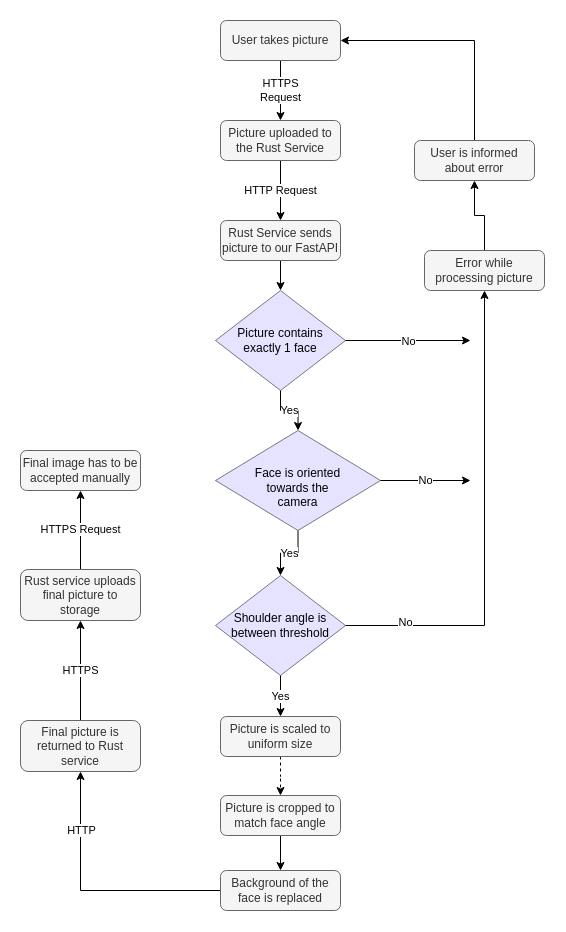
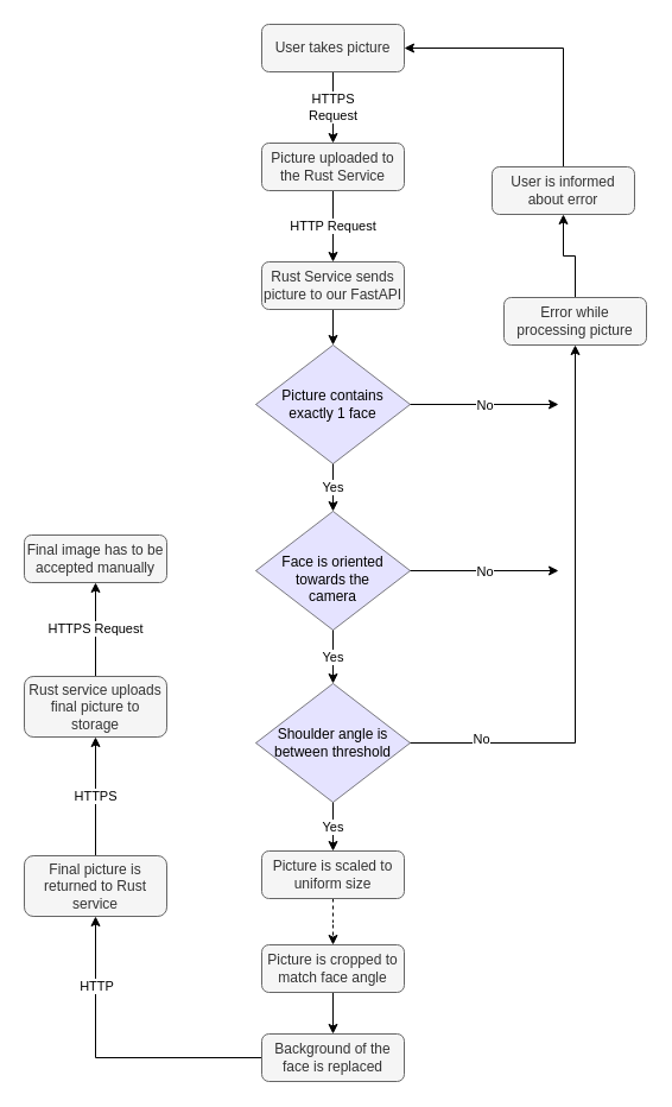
  <mxCell id="0" />
  <mxCell id="1" parent="0" />
  <mxCell id="2" value="HTTPS&lt;br&gt;Request" style="edgeStyle=orthogonalEdgeStyle;rounded=0;orthogonalLoop=1;jettySize=auto;html=1;entryX=0.5;entryY=0;entryDx=0;entryDy=0;" parent="1" source="3" target="5" edge="1"><mxGeometry relative="1" as="geometry"><mxPoint as="offset" /></mxGeometry></mxCell>
  <mxCell id="3" value="User takes picture" style="rounded=1;whiteSpace=wrap;html=1;fontSize=12;glass=0;strokeWidth=1;shadow=0;fillColor=#f5f5f5;fontColor=#333333;strokeColor=#666666;" parent="1" vertex="1"><mxGeometry x="220" y="20" width="120" height="40" as="geometry" /></mxCell>
  <mxCell id="4" value="HTTP Request" style="edgeStyle=orthogonalEdgeStyle;rounded=0;orthogonalLoop=1;jettySize=auto;html=1;entryX=0.5;entryY=0;entryDx=0;entryDy=0;" parent="1" source="5" target="7" edge="1"><mxGeometry relative="1" as="geometry" /></mxCell>
  <mxCell id="5" value="Picture uploaded to the Rust Service" style="rounded=1;whiteSpace=wrap;html=1;fontSize=12;glass=0;strokeWidth=1;shadow=0;fillColor=#f5f5f5;fontColor=#333333;strokeColor=#666666;" parent="1" vertex="1"><mxGeometry x="220" y="120" width="120" height="40" as="geometry" /></mxCell>
  <mxCell id="6" style="edgeStyle=orthogonalEdgeStyle;rounded=0;orthogonalLoop=1;jettySize=auto;html=1;entryX=0.5;entryY=0;entryDx=0;entryDy=0;" parent="1" source="7" target="10" edge="1"><mxGeometry relative="1" as="geometry" /></mxCell>
  <mxCell id="7" value="Rust Service sends picture to our FastAPI" style="rounded=1;whiteSpace=wrap;html=1;fontSize=12;glass=0;strokeWidth=1;shadow=0;fillColor=#f5f5f5;fontColor=#333333;strokeColor=#666666;" parent="1" vertex="1"><mxGeometry x="220" y="220" width="120" height="40" as="geometry" /></mxCell>
  <mxCell id="8" value="Yes" style="edgeStyle=orthogonalEdgeStyle;rounded=0;orthogonalLoop=1;jettySize=auto;html=1;entryX=0.5;entryY=0;entryDx=0;entryDy=0;" parent="1" source="10" target="17" edge="1"><mxGeometry relative="1" as="geometry" /></mxCell>
  <mxCell id="9" value="No" style="edgeStyle=orthogonalEdgeStyle;rounded=0;orthogonalLoop=1;jettySize=auto;html=1;" parent="1" source="10" edge="1"><mxGeometry relative="1" as="geometry"><mxPoint x="470" y="340" as="targetPoint" /></mxGeometry></mxCell>
  <mxCell id="10" value="Picture contains &lt;br&gt;exactly 1 face" style="rhombus;whiteSpace=wrap;html=1;fillColor=#cbc7ff;opacity=50;" parent="1" vertex="1"><mxGeometry x="215" y="290" width="130" height="100" as="geometry" /></mxCell>
  <mxCell id="11" style="edgeStyle=orthogonalEdgeStyle;rounded=0;orthogonalLoop=1;jettySize=auto;html=1;entryX=0.5;entryY=1;entryDx=0;entryDy=0;" parent="1" source="12" target="14" edge="1"><mxGeometry relative="1" as="geometry" /></mxCell>
  <mxCell id="12" value="Error while processing picture" style="rounded=1;whiteSpace=wrap;html=1;fontSize=12;glass=0;strokeWidth=1;shadow=0;fillColor=#f5f5f5;fontColor=#333333;strokeColor=#666666;" parent="1" vertex="1"><mxGeometry x="424" y="250" width="120" height="40" as="geometry" /></mxCell>
  <mxCell id="13" style="edgeStyle=orthogonalEdgeStyle;rounded=0;orthogonalLoop=1;jettySize=auto;html=1;entryX=1;entryY=0.5;entryDx=0;entryDy=0;exitX=0.5;exitY=0;exitDx=0;exitDy=0;" parent="1" source="14" target="3" edge="1"><mxGeometry relative="1" as="geometry"><Array as="points"><mxPoint x="474" y="40" /></Array></mxGeometry></mxCell>
  <mxCell id="14" value="User is informed about error" style="rounded=1;whiteSpace=wrap;html=1;fontSize=12;glass=0;strokeWidth=1;shadow=0;fillColor=#f5f5f5;fontColor=#333333;strokeColor=#666666;" parent="1" vertex="1"><mxGeometry x="414" y="140" width="120" height="40" as="geometry" /></mxCell>
  <mxCell id="15" value="Yes" style="edgeStyle=orthogonalEdgeStyle;rounded=0;orthogonalLoop=1;jettySize=auto;html=1;" parent="1" source="17" target="21" edge="1"><mxGeometry relative="1" as="geometry" /></mxCell>
  <mxCell id="16" value="No" style="edgeStyle=orthogonalEdgeStyle;rounded=0;orthogonalLoop=1;jettySize=auto;html=1;" parent="1" source="17" edge="1"><mxGeometry relative="1" as="geometry"><mxPoint x="470" y="480" as="targetPoint" /></mxGeometry></mxCell>
- <mxCell id="17" value="&lt;br&gt;Face is oriented&lt;br&gt;towards the &lt;br&gt;camera" style="rhombus;whiteSpace=wrap;html=1;fillColor=#cbc7ff;opacity=50;" parent="1" vertex="1"><mxGeometry x="215" y="430" width="165" height="100" as="geometry" /></mxCell>
+ <mxCell id="17" value="&lt;br&gt;Face is oriented&lt;br&gt;towards the &lt;br&gt;camera" style="rhombus;whiteSpace=wrap;html=1;fillColor=#cbc7ff;opacity=50;" parent="1" vertex="1"><mxGeometry x="215" y="430" width="130" height="100" as="geometry" /></mxCell>
  <mxCell id="18" style="edgeStyle=orthogonalEdgeStyle;rounded=0;orthogonalLoop=1;jettySize=auto;html=1;entryX=0.5;entryY=1;entryDx=0;entryDy=0;" parent="1" source="21" target="12" edge="1"><mxGeometry relative="1" as="geometry" /></mxCell>
  <mxCell id="19" value="No" style="edgeLabel;html=1;align=center;verticalAlign=middle;resizable=0;points=[];" parent="18" vertex="1" connectable="0"><mxGeometry x="-0.837" y="4" relative="1" as="geometry"><mxPoint x="20" as="offset" /></mxGeometry></mxCell>
  <mxCell id="20" value="Yes" style="edgeStyle=orthogonalEdgeStyle;rounded=0;orthogonalLoop=1;jettySize=auto;html=1;entryX=0.5;entryY=0;entryDx=0;entryDy=0;" parent="1" source="21" target="28" edge="1"><mxGeometry relative="1" as="geometry" /></mxCell>
  <mxCell id="21" value="Shoulder angle is between threshold" style="rhombus;whiteSpace=wrap;html=1;fillColor=#cbc7ff;opacity=50;" parent="1" vertex="1"><mxGeometry x="215" y="575" width="130" height="100" as="geometry" /></mxCell>
  <mxCell id="22" style="edgeStyle=orthogonalEdgeStyle;rounded=0;orthogonalLoop=1;jettySize=auto;html=1;entryX=0.5;entryY=0;entryDx=0;entryDy=0;" parent="1" source="23" target="26" edge="1"><mxGeometry relative="1" as="geometry" /></mxCell>
  <mxCell id="23" value="Picture is cropped to match face angle" style="rounded=1;whiteSpace=wrap;html=1;fontSize=12;glass=0;strokeWidth=1;shadow=0;fillColor=#f5f5f5;fontColor=#333333;strokeColor=#666666;" parent="1" vertex="1"><mxGeometry x="220" y="795" width="120" height="40" as="geometry" /></mxCell>
  <mxCell id="24" style="edgeStyle=orthogonalEdgeStyle;rounded=0;orthogonalLoop=1;jettySize=auto;html=1;entryX=0.5;entryY=1;entryDx=0;entryDy=0;" parent="1" source="26" target="30" edge="1"><mxGeometry relative="1" as="geometry" /></mxCell>
  <mxCell id="25" value="HTTP" style="edgeLabel;html=1;align=center;verticalAlign=middle;resizable=0;points=[];" parent="24" vertex="1" connectable="0"><mxGeometry x="0.555" relative="1" as="geometry"><mxPoint as="offset" /></mxGeometry></mxCell>
  <mxCell id="26" value="Background of the face is replaced" style="rounded=1;whiteSpace=wrap;html=1;fontSize=12;glass=0;strokeWidth=1;shadow=0;fillColor=#f5f5f5;fontColor=#333333;strokeColor=#666666;" parent="1" vertex="1"><mxGeometry x="220" y="870" width="120" height="40" as="geometry" /></mxCell>
  <mxCell id="27" style="edgeStyle=orthogonalEdgeStyle;rounded=0;orthogonalLoop=1;jettySize=auto;html=1;entryX=0.5;entryY=0;entryDx=0;entryDy=0;dashed=1;" parent="1" source="28" target="23" edge="1"><mxGeometry relative="1" as="geometry" /></mxCell>
  <mxCell id="28" value="Picture is scaled to uniform size" style="rounded=1;whiteSpace=wrap;html=1;fontSize=12;glass=0;strokeWidth=1;shadow=0;fillColor=#f5f5f5;fontColor=#333333;strokeColor=#666666;" parent="1" vertex="1"><mxGeometry x="220" y="716" width="120" height="40" as="geometry" /></mxCell>
  <mxCell id="29" value="HTTPS" style="edgeStyle=orthogonalEdgeStyle;rounded=0;orthogonalLoop=1;jettySize=auto;html=1;" parent="1" source="30" target="32" edge="1"><mxGeometry relative="1" as="geometry" /></mxCell>
  <mxCell id="30" value="Final picture is returned to Rust service" style="rounded=1;whiteSpace=wrap;html=1;fontSize=12;glass=0;strokeWidth=1;shadow=0;fillColor=#f5f5f5;fontColor=#333333;strokeColor=#666666;" parent="1" vertex="1"><mxGeometry x="20" y="720" width="120" height="51" as="geometry" /></mxCell>
  <mxCell id="31" value="HTTPS Request" style="edgeStyle=orthogonalEdgeStyle;rounded=0;orthogonalLoop=1;jettySize=auto;html=1;entryX=0.5;entryY=1;entryDx=0;entryDy=0;" parent="1" source="32" target="33" edge="1"><mxGeometry relative="1" as="geometry" /></mxCell>
  <mxCell id="32" value="Rust service uploads final picture to storage" style="rounded=1;whiteSpace=wrap;html=1;fontSize=12;glass=0;strokeWidth=1;shadow=0;fillColor=#f5f5f5;fontColor=#333333;strokeColor=#666666;" parent="1" vertex="1"><mxGeometry x="20" y="569" width="120" height="51" as="geometry" /></mxCell>
  <mxCell id="33" value="Final image has to be accepted manually" style="rounded=1;whiteSpace=wrap;html=1;fontSize=12;glass=0;strokeWidth=1;shadow=0;fillColor=#f5f5f5;fontColor=#333333;strokeColor=#666666;" parent="1" vertex="1"><mxGeometry x="20" y="450" width="120" height="40" as="geometry" /></mxCell>
